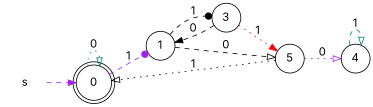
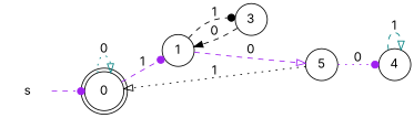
  digraph {
    fontname=Inter
    rankdir=LR
    node [fontname=Inter shape=circle]
    edge [arrowhead=onormal color=black fontname=Inter style=dashed]
    s [shape=none]
    0 [shape=doublecircle]
    1
    3
    n5 [label=5]
    4
-   s -> 0 [arrowhead=normal color=purple]
+   s -> 0 [arrowhead=dot color=purple]
    0 -> 0 [color=teal label=0 style=dotted]
    0 -> 1 [arrowhead=dot color=purple label=1]
    1 -> 3 [arrowhead=dot label=1]
-   1 -> n5 [label=0]
+   1 -> n5 [color=purple label=0]
    3 -> 1 [arrowhead=normal label=0]
-   3 -> n5 [arrowhead=normal color=red label=1 style=dotted]
    n5 -> 0 [label=1 style=dotted]
-   n5 -> 4 [color=purple label=0 style=dotted]
+   n5 -> 4 [arrowhead=dot color=purple label=0 style=dotted]
    4 -> 4 [color=teal label=1]
  }
